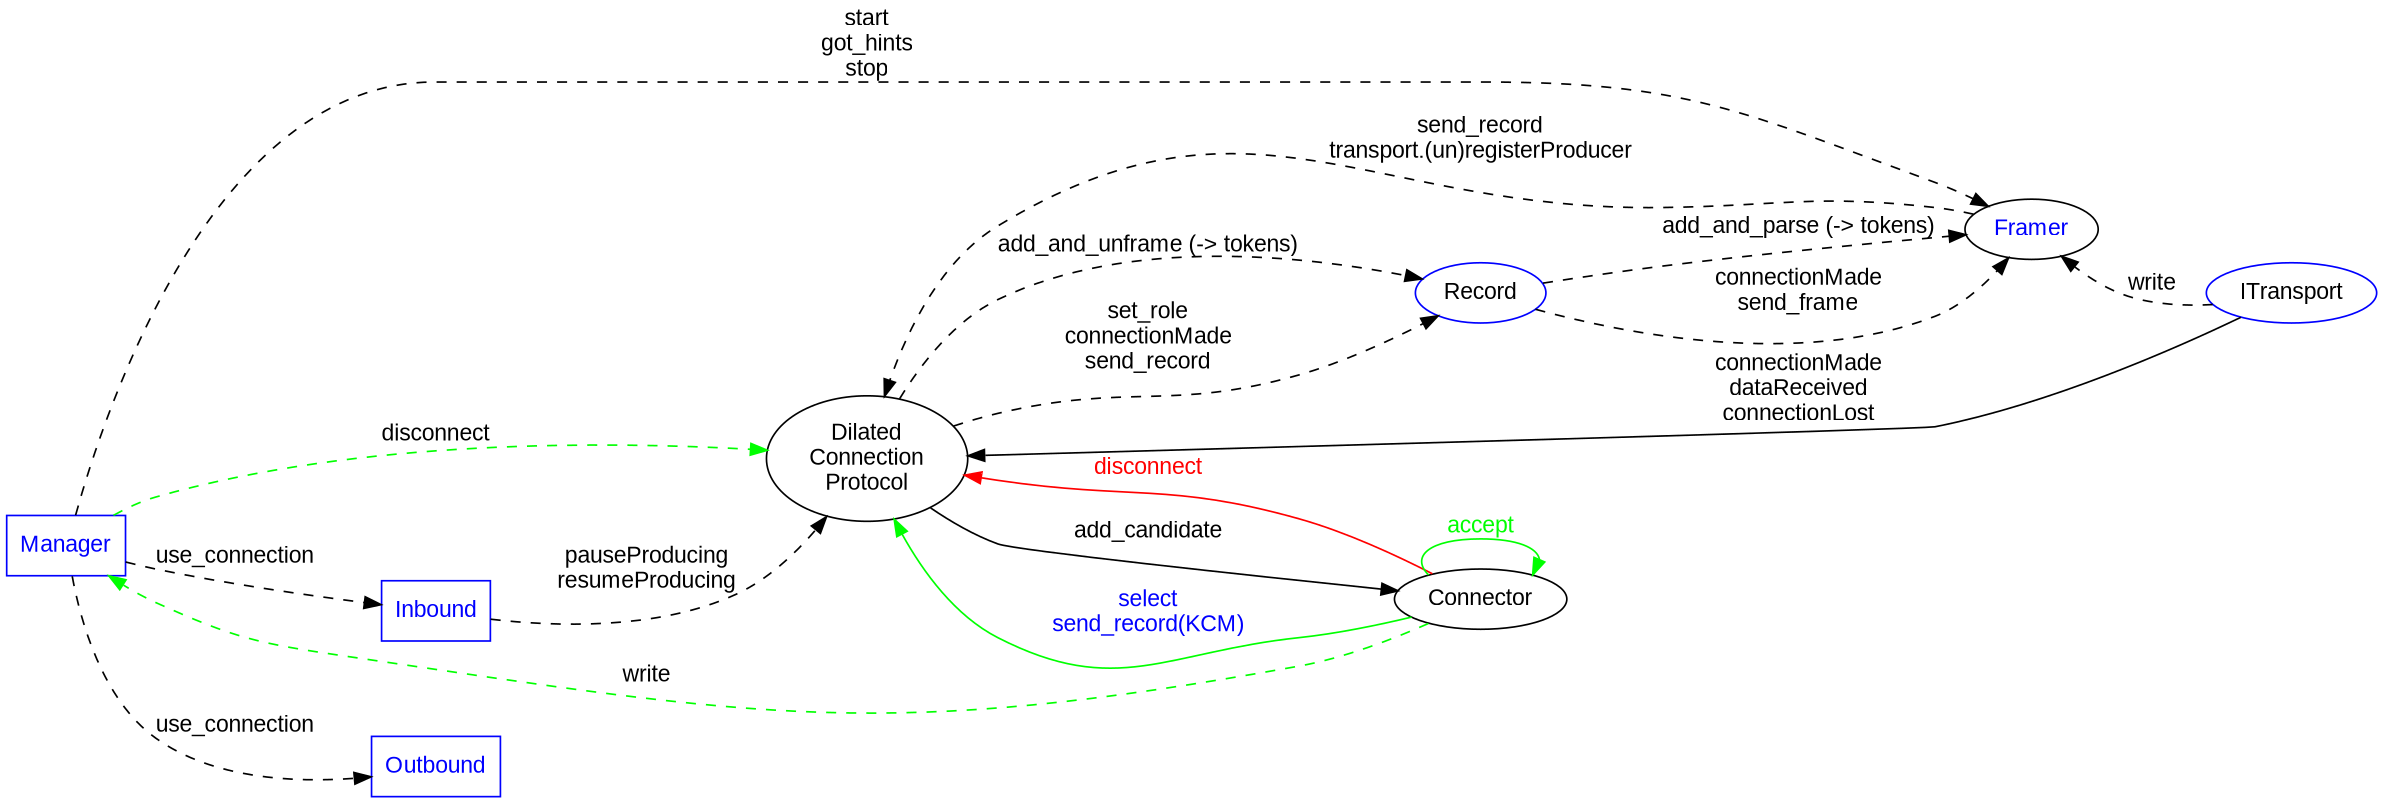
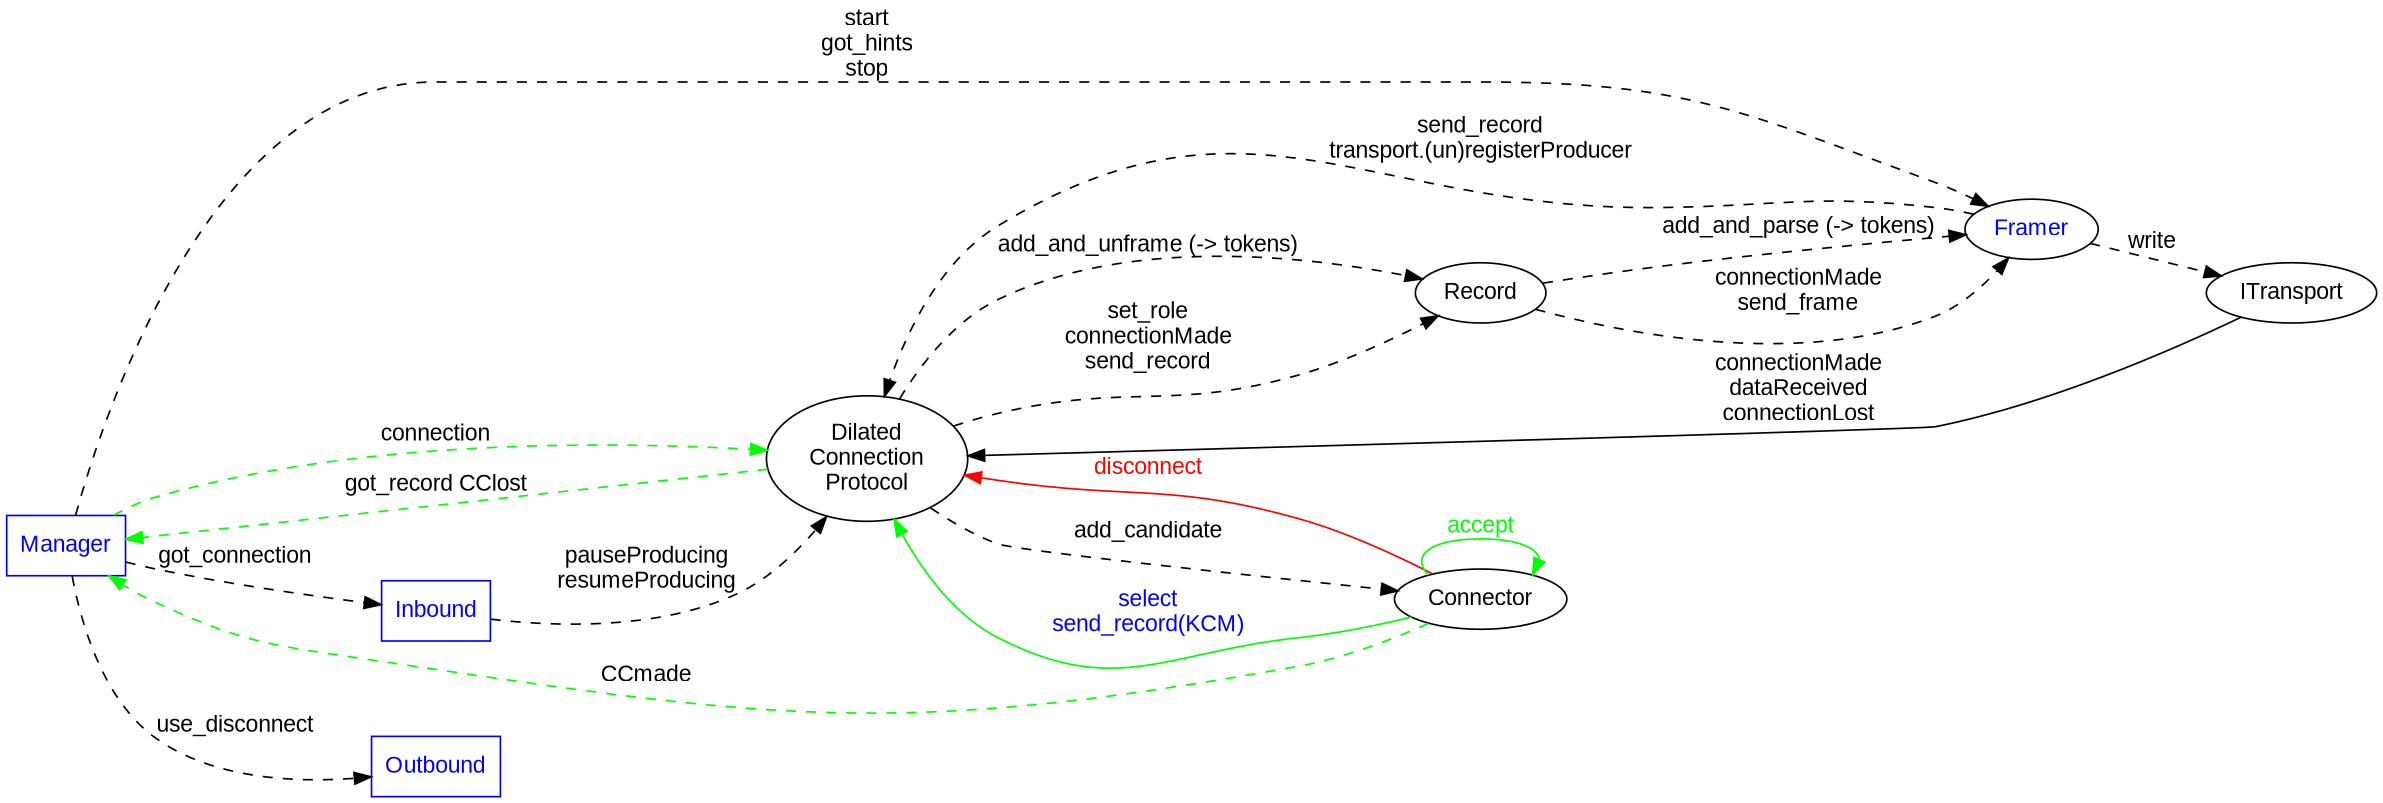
  digraph {
    fontname="Liberation Sans"
    rankdir=LR
    node [fontname="Liberation Sans"]
    edge [fontname="Liberation Sans" style=dashed]
    n1 [color=blue fontcolor=blue label=Manager shape=box]
    n2 [label="Dilated\nConnection\nProtocol"]
    n3 [color=blue fontcolor=blue label=Inbound shape=box]
    n4 [color=blue fontcolor=blue label=Outbound shape=box]
    n5 [fontcolor=blue label=Framer]
    n6 [label=Connector shape=oval]
-   n7 [label=Record color=blue]
-   ITransport [color=blue]
-   n1 -> n2 [color=green label=disconnect]
-   n1 -> n3 [label=use_connection]
-   n1 -> n4 [label=use_connection]
+   n7 [label=Record]
+   ITransport
+   n1 -> n2 [color=green label=connection]
+   n1 -> n3 [label=got_connection]
+   n1 -> n4 [label=use_disconnect]
    n1 -> n5 [label="start\ngot_hints\nstop"]
-   n2 -> n6 [label="add_candidate\n" style=solid]
+   n2 -> n1 [color=green label="got_record CClost"]
+   n2 -> n6 [label="add_candidate\n"]
    n2 -> n7 [label="set_role\nconnectionMade\nsend_record"]
    n2 -> n7 [label="add_and_unframe (-> tokens)"]
    n3 -> n2 [label="pauseProducing\nresumeProducing"]
    n5 -> n2 [label="send_record\ntransport.(un)registerProducer"]
-   ITransport -> n5 [label=write]
-   n6 -> n1 [color=green label=write]
+   n5 -> ITransport [label=write]
+   n6 -> n1 [color=green label=CCmade]
    n6 -> n2 [color=green fontcolor=blue label="select\nsend_record(KCM)" style=""]
    n6 -> n2 [color=red fontcolor=red label=disconnect style=""]
    n6 -> n6 [color=green fontcolor=green label=accept style=""]
    n7 -> n5 [label="connectionMade\nsend_frame"]
    n7 -> n5 [label="add_and_parse (-> tokens)"]
    ITransport -> n2 [label="connectionMade\ndataReceived\nconnectionLost" style=solid]
  }
